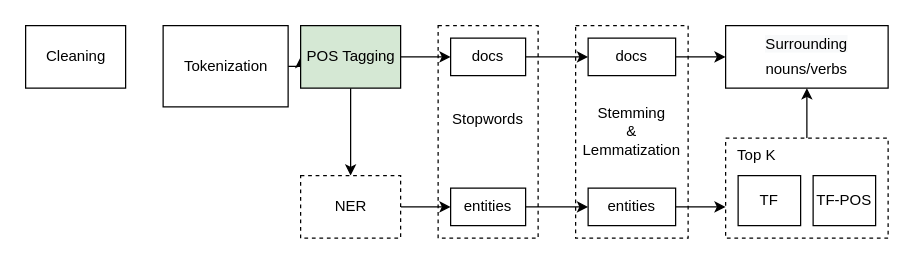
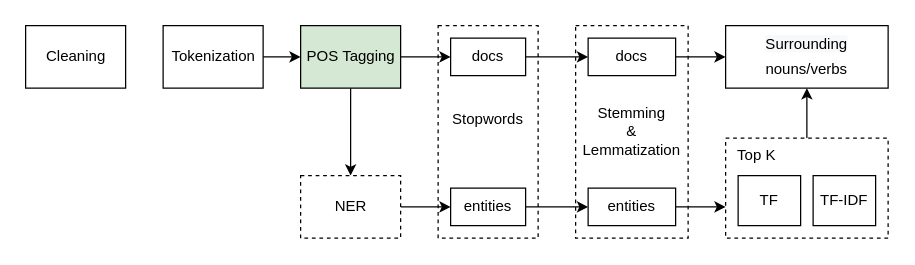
  <mxCell id="0" />
  <mxCell id="1" parent="0" />
  <mxCell id="2" value="" style="html=1;dashed=1;whitespace=wrap;strokeWidth=1;" vertex="1" parent="1"><mxGeometry x="350" y="20" width="80" height="170" as="geometry" /></mxCell>
  <mxCell id="3" value="Cleaning" style="html=1;dashed=0;whitespace=wrap;horizontal=1;" vertex="1" parent="1"><mxGeometry x="20" y="20" width="80" height="50" as="geometry" /></mxCell>
  <mxCell id="4" style="edgeStyle=orthogonalEdgeStyle;rounded=0;orthogonalLoop=1;jettySize=auto;html=1;exitX=1;exitY=0.5;exitDx=0;exitDy=0;entryX=0;entryY=0.5;entryDx=0;entryDy=0;" edge="1" parent="1" source="5" target="8"><mxGeometry relative="1" as="geometry" /></mxCell>
- <mxCell id="5" value="Tokenization" style="html=1;dashed=0;whitespace=wrap;" vertex="1" parent="1"><mxGeometry x="130" y="20" width="100" height="65" as="geometry" /></mxCell>
+ <mxCell id="5" value="Tokenization" style="html=1;dashed=0;whitespace=wrap;" vertex="1" parent="1"><mxGeometry x="130" y="20" width="80" height="50" as="geometry" /></mxCell>
  <mxCell id="6" style="edgeStyle=orthogonalEdgeStyle;rounded=0;orthogonalLoop=1;jettySize=auto;html=1;exitX=0.5;exitY=1;exitDx=0;exitDy=0;entryX=0.5;entryY=0;entryDx=0;entryDy=0;" edge="1" parent="1" source="8" target="10"><mxGeometry relative="1" as="geometry" /></mxCell>
  <mxCell id="7" style="edgeStyle=orthogonalEdgeStyle;rounded=0;orthogonalLoop=1;jettySize=auto;html=1;exitX=1;exitY=0.5;exitDx=0;exitDy=0;entryX=0;entryY=0.5;entryDx=0;entryDy=0;" edge="1" parent="1" source="8" target="25"><mxGeometry relative="1" as="geometry" /></mxCell>
  <mxCell id="8" value="POS Tagging" style="html=1;dashed=0;whitespace=wrap;fillColor=#d5e8d4;" vertex="1" parent="1"><mxGeometry x="240" y="20" width="80" height="50" as="geometry" /></mxCell>
  <mxCell id="9" style="edgeStyle=orthogonalEdgeStyle;rounded=0;orthogonalLoop=1;jettySize=auto;html=1;exitX=1;exitY=0.5;exitDx=0;exitDy=0;entryX=0;entryY=0.5;entryDx=0;entryDy=0;" edge="1" parent="1" source="10" target="27"><mxGeometry relative="1" as="geometry" /></mxCell>
  <mxCell id="10" value="NER" style="html=1;dashed=1;whitespace=wrap;" vertex="1" parent="1"><mxGeometry x="240" y="140" width="80" height="50" as="geometry" /></mxCell>
  <mxCell id="11" value="" style="html=1;dashed=1;whitespace=wrap;perimeterSpacing=0;" vertex="1" parent="1"><mxGeometry x="460" y="20" width="90" height="170" as="geometry" /></mxCell>
  <mxCell id="12" style="edgeStyle=orthogonalEdgeStyle;rounded=0;orthogonalLoop=1;jettySize=auto;html=1;exitX=0.5;exitY=0;exitDx=0;exitDy=0;entryX=0.5;entryY=1;entryDx=0;entryDy=0;" edge="1" parent="1" source="13" target="14"><mxGeometry relative="1" as="geometry" /></mxCell>
  <mxCell id="13" value="" style="html=1;dashed=1;whitespace=wrap;align=left;" vertex="1" parent="1"><mxGeometry x="580" y="110" width="130" height="80" as="geometry" /></mxCell>
  <mxCell id="14" value="" style="html=1;dashed=0;whitespace=wrap;" vertex="1" parent="1"><mxGeometry x="580" y="20" width="130" height="50" as="geometry" /></mxCell>
  <mxCell id="15" value="Stopwords" style="text;html=1;strokeColor=none;fillColor=none;align=center;verticalAlign=middle;whiteSpace=wrap;rounded=0;" vertex="1" parent="1"><mxGeometry x="350" y="85" width="80" height="20" as="geometry" /></mxCell>
  <mxCell id="16" value="Stemming" style="text;html=1;strokeColor=none;fillColor=none;align=center;verticalAlign=middle;whiteSpace=wrap;rounded=0;" vertex="1" parent="1"><mxGeometry x="460" y="80" width="90" height="20" as="geometry" /></mxCell>
  <mxCell id="17" value="&amp;amp;" style="text;html=1;strokeColor=none;fillColor=none;align=center;verticalAlign=middle;whiteSpace=wrap;rounded=0;" vertex="1" parent="1"><mxGeometry x="460" y="95" width="90" height="20" as="geometry" /></mxCell>
  <mxCell id="18" value="Lemmatization" style="text;html=1;strokeColor=none;fillColor=none;align=center;verticalAlign=middle;whiteSpace=wrap;rounded=0;" vertex="1" parent="1"><mxGeometry x="460" y="110" width="90" height="20" as="geometry" /></mxCell>
  <mxCell id="19" value="Top K" style="text;html=1;strokeColor=none;fillColor=none;align=center;verticalAlign=top;whiteSpace=wrap;rounded=0;" vertex="1" parent="1"><mxGeometry x="580" y="110" width="50" height="30" as="geometry" /></mxCell>
  <mxCell id="20" value="TF" style="rounded=0;whiteSpace=wrap;html=1;" vertex="1" parent="1"><mxGeometry x="590" y="140" width="50" height="40" as="geometry" /></mxCell>
- <mxCell id="21" value="TF-POS" style="rounded=0;whiteSpace=wrap;html=1;" vertex="1" parent="1"><mxGeometry x="650" y="140" width="50" height="40" as="geometry" /></mxCell>
+ <mxCell id="21" value="TF-IDF" style="rounded=0;whiteSpace=wrap;html=1;" vertex="1" parent="1"><mxGeometry x="650" y="140" width="50" height="40" as="geometry" /></mxCell>
  <mxCell id="22" value="&lt;meta charset=&quot;utf-8&quot;&gt;&lt;span style=&quot;color: rgb(0, 0, 0); font-family: Helvetica; font-size: 12px; font-style: normal; font-variant-ligatures: normal; font-variant-caps: normal; font-weight: 400; letter-spacing: normal; orphans: 2; text-indent: 0px; text-transform: none; widows: 2; word-spacing: 0px; -webkit-text-stroke-width: 0px; background-color: rgb(248, 249, 250); text-decoration-style: initial; text-decoration-color: initial; float: none; display: inline !important;&quot;&gt;Surrounding&lt;/span&gt;" style="text;whiteSpace=wrap;html=1;align=center;verticalAlign=middle;" vertex="1" parent="1"><mxGeometry x="590" y="20" width="110" height="30" as="geometry" /></mxCell>
  <mxCell id="23" value="&lt;font face=&quot;helvetica&quot;&gt;nouns/verbs&lt;/font&gt;" style="text;whiteSpace=wrap;html=1;align=center;verticalAlign=middle;" vertex="1" parent="1"><mxGeometry x="590" y="40" width="110" height="30" as="geometry" /></mxCell>
  <mxCell id="24" style="edgeStyle=orthogonalEdgeStyle;rounded=0;orthogonalLoop=1;jettySize=auto;html=1;exitX=1;exitY=0.5;exitDx=0;exitDy=0;entryX=0;entryY=0.5;entryDx=0;entryDy=0;" edge="1" parent="1" source="25" target="29"><mxGeometry relative="1" as="geometry" /></mxCell>
  <mxCell id="25" value="docs" style="rounded=0;whiteSpace=wrap;html=1;strokeWidth=1;fillColor=none;align=center;" vertex="1" parent="1"><mxGeometry x="360" y="30" width="60" height="30" as="geometry" /></mxCell>
  <mxCell id="26" style="edgeStyle=orthogonalEdgeStyle;rounded=0;orthogonalLoop=1;jettySize=auto;html=1;exitX=1;exitY=0.5;exitDx=0;exitDy=0;entryX=0;entryY=0.5;entryDx=0;entryDy=0;" edge="1" parent="1" source="27" target="31"><mxGeometry relative="1" as="geometry" /></mxCell>
  <mxCell id="27" value="entities" style="rounded=0;whiteSpace=wrap;html=1;strokeWidth=1;fillColor=none;align=center;" vertex="1" parent="1"><mxGeometry x="360" y="150" width="60" height="30" as="geometry" /></mxCell>
  <mxCell id="28" style="edgeStyle=orthogonalEdgeStyle;rounded=0;orthogonalLoop=1;jettySize=auto;html=1;exitX=1;exitY=0.5;exitDx=0;exitDy=0;entryX=0;entryY=0.5;entryDx=0;entryDy=0;" edge="1" parent="1" source="29" target="14"><mxGeometry relative="1" as="geometry"><mxPoint x="570" y="45" as="targetPoint" /></mxGeometry></mxCell>
  <mxCell id="29" value="docs" style="rounded=0;whiteSpace=wrap;html=1;strokeWidth=1;fillColor=none;align=center;" vertex="1" parent="1"><mxGeometry x="470" y="30" width="70" height="30" as="geometry" /></mxCell>
  <mxCell id="30" style="edgeStyle=orthogonalEdgeStyle;rounded=0;orthogonalLoop=1;jettySize=auto;html=1;exitX=1;exitY=0.5;exitDx=0;exitDy=0;" edge="1" parent="1" source="31"><mxGeometry relative="1" as="geometry"><mxPoint x="580" y="165" as="targetPoint" /></mxGeometry></mxCell>
  <mxCell id="31" value="entities" style="rounded=0;whiteSpace=wrap;html=1;strokeWidth=1;fillColor=none;align=center;" vertex="1" parent="1"><mxGeometry x="470" y="150" width="70" height="30" as="geometry" /></mxCell>
